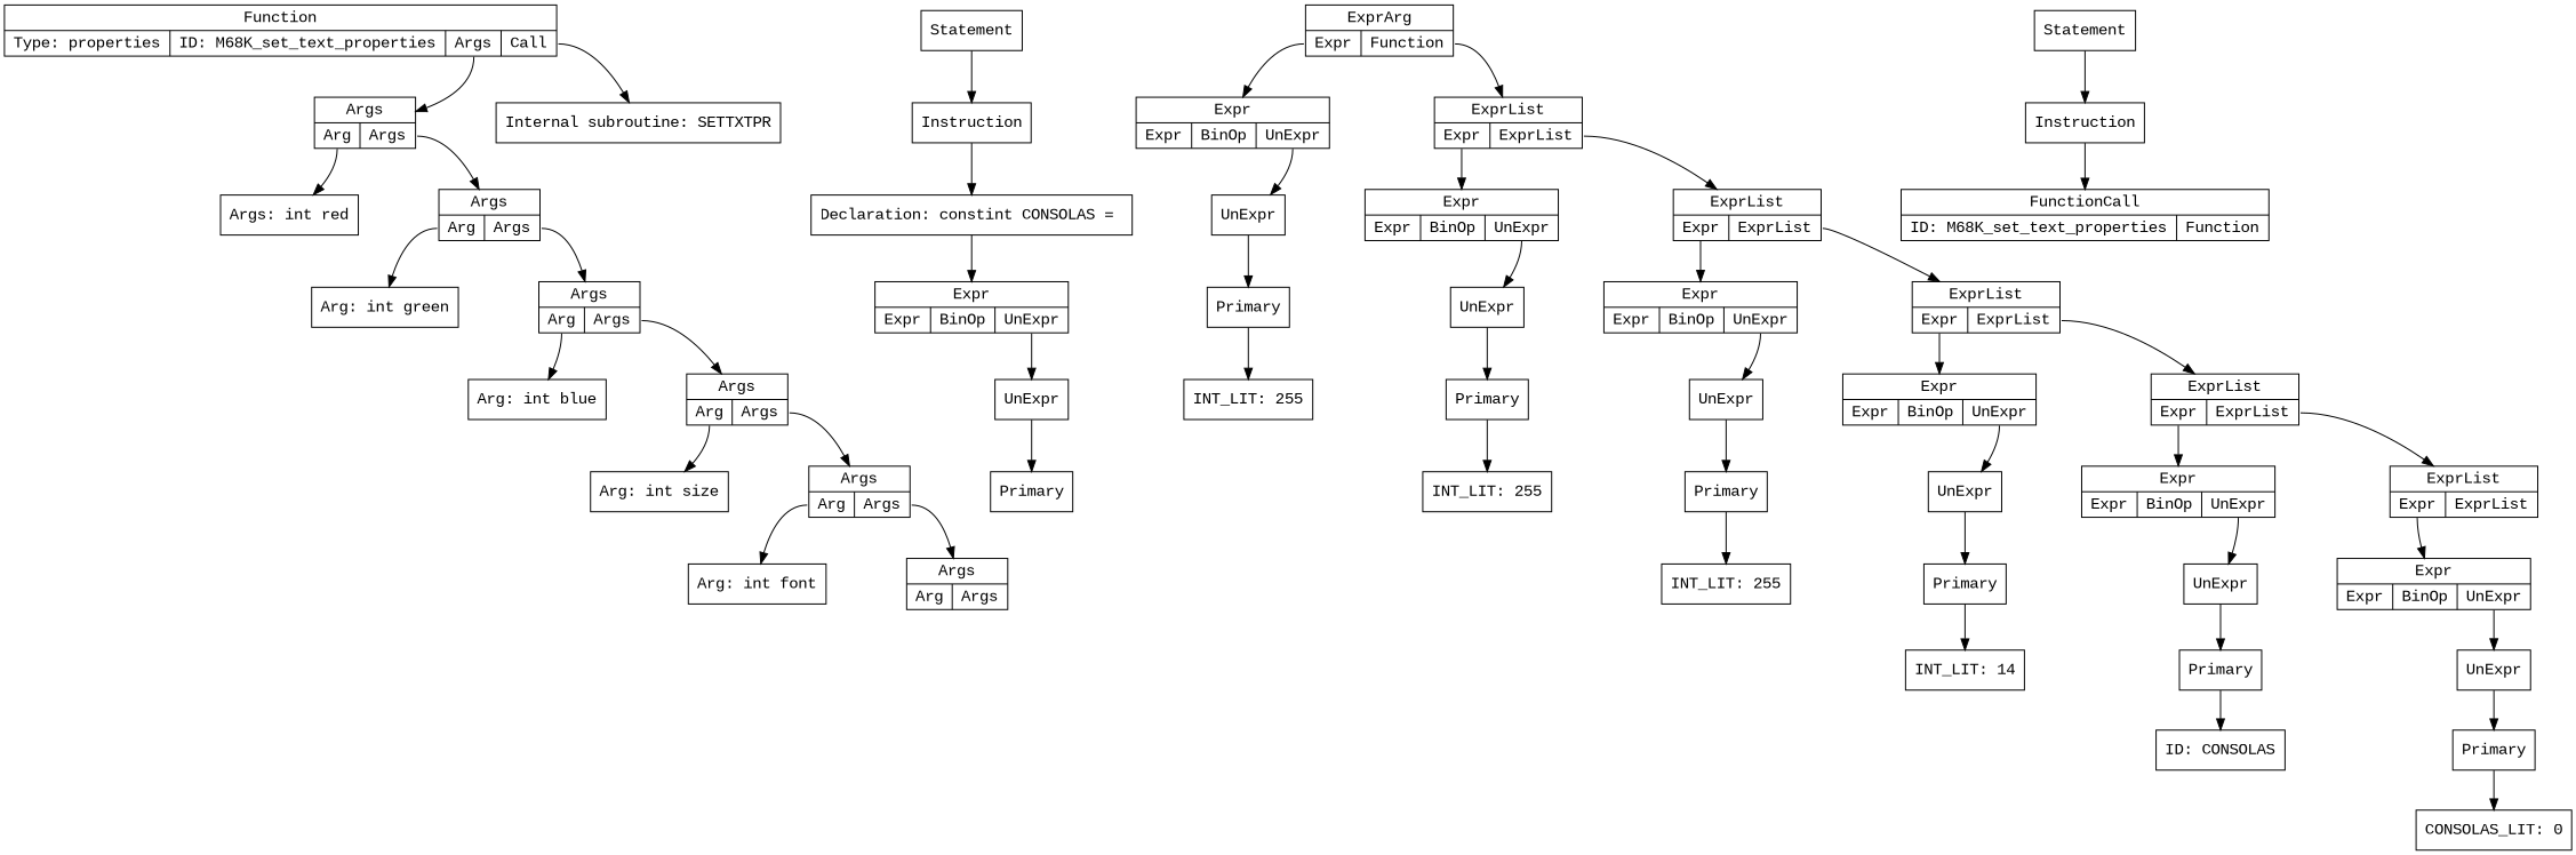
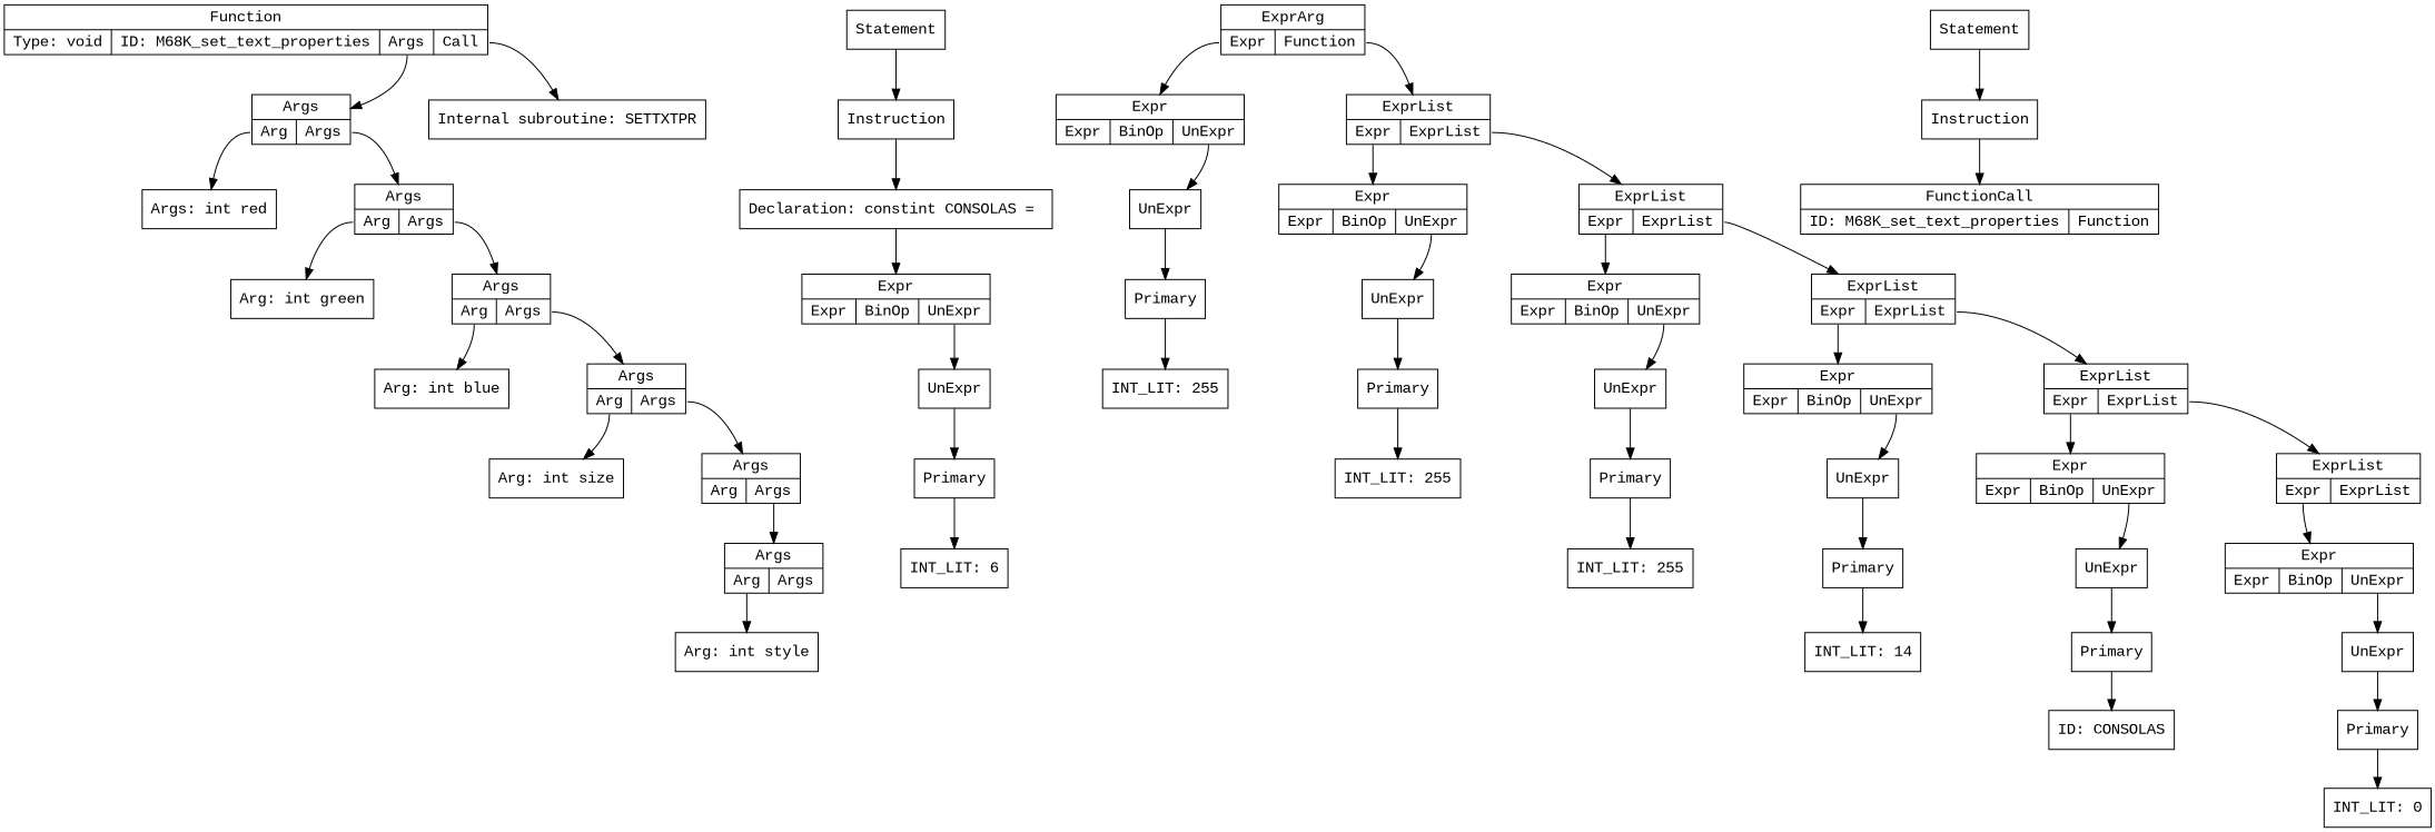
  digraph {
    fontname="Liberation Mono"
    nodesep=1
    node [fontname="Liberation Mono" shape=box]
    edge [fontname="Liberation Mono"]
    n1 [label="Args: int red"]
    n2 [label="Arg: int green"]
    n3 [label="Arg: int blue"]
    n4 [label="Arg: int size"]
-   n5 [label="Arg: int font"]
+   n6 [label="Arg: int style"]
    n7 [label="{Args | {<a>Arg | <as> Args}}" shape=record]
    n8 [label="{Args | {<a>Arg | <as> Args}}" shape=record]
    n9 [label="{Args | {<a>Arg | <as> Args}}" shape=record]
    n10 [label="{Args | {<a>Arg | <as> Args}}" shape=record]
    n11 [label="{Args | {<a>Arg | <as> Args}}" shape=record]
    n12 [label="{Args | {<a>Arg | <as> Args}}" shape=record]
    n13 [label="Internal subroutine: SETTXTPR"]
-   n14 [label="{Function | {Type: properties | ID: M68K_set_text_properties | <a>Args | <b> Call }}" shape=record]
+   n14 [label="{Function | {Type: void | ID: M68K_set_text_properties | <a>Args | <b> Call }}" shape=record]
    n15 [label=Primary]
+   n16 [label="INT_LIT: 6"]
    n17 [label=UnExpr]
    n18 [label="{Expr | {<e>Expr | <bo>BinOp | <ue>UnExpr}}" shape=record]
    n19 [label="Declaration: constint CONSOLAS = "]
    n20 [label=Instruction]
    n21 [label=Statement]
    n22 [label=Primary]
    n23 [label="INT_LIT: 255"]
    n24 [label=UnExpr]
    n25 [label="{Expr | {<e>Expr | <bo>BinOp | <ue>UnExpr}}" shape=record]
    n26 [label=Primary]
    n27 [label="INT_LIT: 255"]
    n28 [label=UnExpr]
    n29 [label="{Expr | {<e>Expr | <bo>BinOp | <ue>UnExpr}}" shape=record]
    n30 [label=Primary]
    n31 [label="INT_LIT: 255"]
    n32 [label=UnExpr]
    n33 [label="{Expr | {<e>Expr | <bo>BinOp | <ue>UnExpr}}" shape=record]
    n34 [label=Primary]
    n35 [label="INT_LIT: 14"]
    n36 [label=UnExpr]
    n37 [label="{Expr | {<e>Expr | <bo>BinOp | <ue>UnExpr}}" shape=record]
    n38 [label=Primary]
    n39 [label="ID: CONSOLAS"]
    n40 [label=UnExpr]
    n41 [label="{Expr | {<e>Expr | <bo>BinOp | <ue>UnExpr}}" shape=record]
    n42 [label=Primary]
-   n43 [label="CONSOLAS_LIT: 0"]
+   n43 [label="INT_LIT: 0"]
    n44 [label=UnExpr]
    n45 [label="{Expr | {<e>Expr | <bo>BinOp | <ue>UnExpr}}" shape=record]
    n46 [label="{ExprList |{<e>Expr | <el>ExprList}}" shape=record]
    n47 [label="{ExprList |{<e>Expr | <el>ExprList}}" shape=record]
    n48 [label="{ExprList |{<e>Expr | <el>ExprList}}" shape=record]
    n49 [label="{ExprList |{<e>Expr | <el>ExprList}}" shape=record]
    n50 [label="{ExprList |{<e>Expr | <el>ExprList}}" shape=record]
    n51 [label="{ExprArg | {<e>Expr | <el>Function}}" shape=record]
    n52 [label="{FunctionCall | { ID: M68K_set_text_properties | <e>Function}}" shape=record]
    n53 [label=Instruction]
    n54 [label=Statement]
-   n8 -> n5 [tailport=a]
+   n7 -> n6 [tailport=a]
    n8 -> n7 [tailport=as]
    n9 -> n4 [tailport=a]
    n9 -> n8 [tailport=as]
    n10 -> n3 [tailport=a]
    n10 -> n9 [tailport=as]
    n11 -> n2 [tailport=a]
    n11 -> n10 [tailport=as]
    n12 -> n1 [tailport=a]
    n12 -> n11 [tailport=as]
    n14 -> n12 [tailport=a]
    n14 -> n13 [tailport=b]
+   n15 -> n16
    n17 -> n15
    n18 -> n17 [tailport=ue]
    n19 -> n18
    n20 -> n19
    n21 -> n20
    n22 -> n23
    n24 -> n22
    n25 -> n24 [tailport=ue]
    n26 -> n27
    n28 -> n26
    n29 -> n28 [tailport=ue]
    n30 -> n31
    n32 -> n30
    n33 -> n32 [tailport=ue]
    n34 -> n35
    n36 -> n34
    n37 -> n36 [tailport=ue]
    n38 -> n39
    n40 -> n38
    n41 -> n40 [tailport=ue]
    n42 -> n43
    n44 -> n42
    n45 -> n44 [tailport=ue]
    n46 -> n45 [tailport=e]
    n47 -> n41 [tailport=e]
    n47 -> n46 [tailport=el]
    n48 -> n37 [tailport=e]
    n48 -> n47 [tailport=el]
    n49 -> n33 [tailport=e]
    n49 -> n48 [tailport=el]
    n50 -> n29 [tailport=e]
    n50 -> n49 [tailport=el]
    n51 -> n25 [tailport=e]
    n51 -> n50 [tailport=el]
    n53 -> n52
    n54 -> n53
  }
